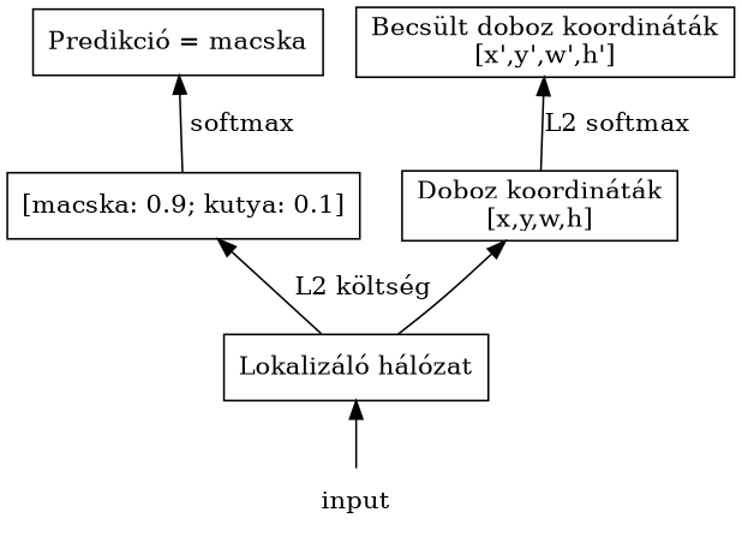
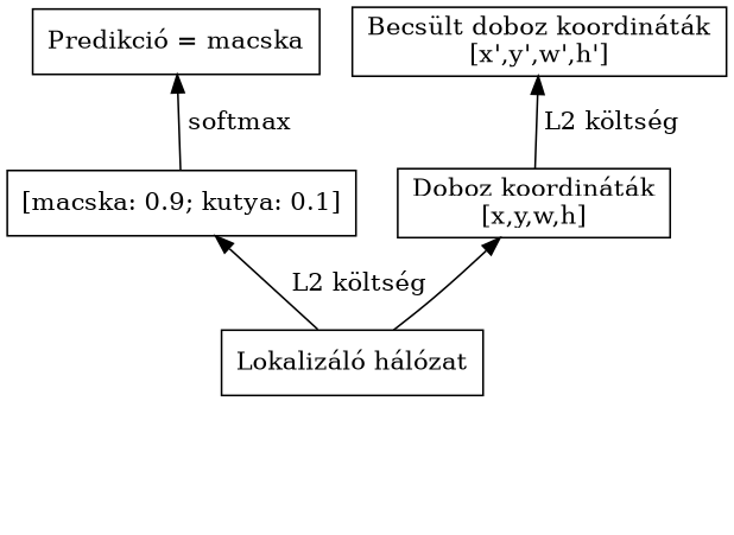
  digraph {
    rankdir=BT
    node [shape=rectangle]
-   input [shape=plaintext]
    n2 [label="Lokalizáló hálózat"]
    n3 [label="[macska: 0.9; kutya: 0.1]"]
    n4 [label="Doboz koordináták\n[x,y,w,h]"]
    n5 [label="Predikció = macska"]
    n6 [label="Becsült doboz koordináták\n[x',y',w',h']"]
-   input -> n2
    n2 -> n3 [label=" L2 költség"]
    n2 -> n4
    n3 -> n5 [label=" softmax"]
-   n4 -> n6 [label=" L2 softmax"]
+   n4 -> n6 [label=" L2 költség"]
  }
